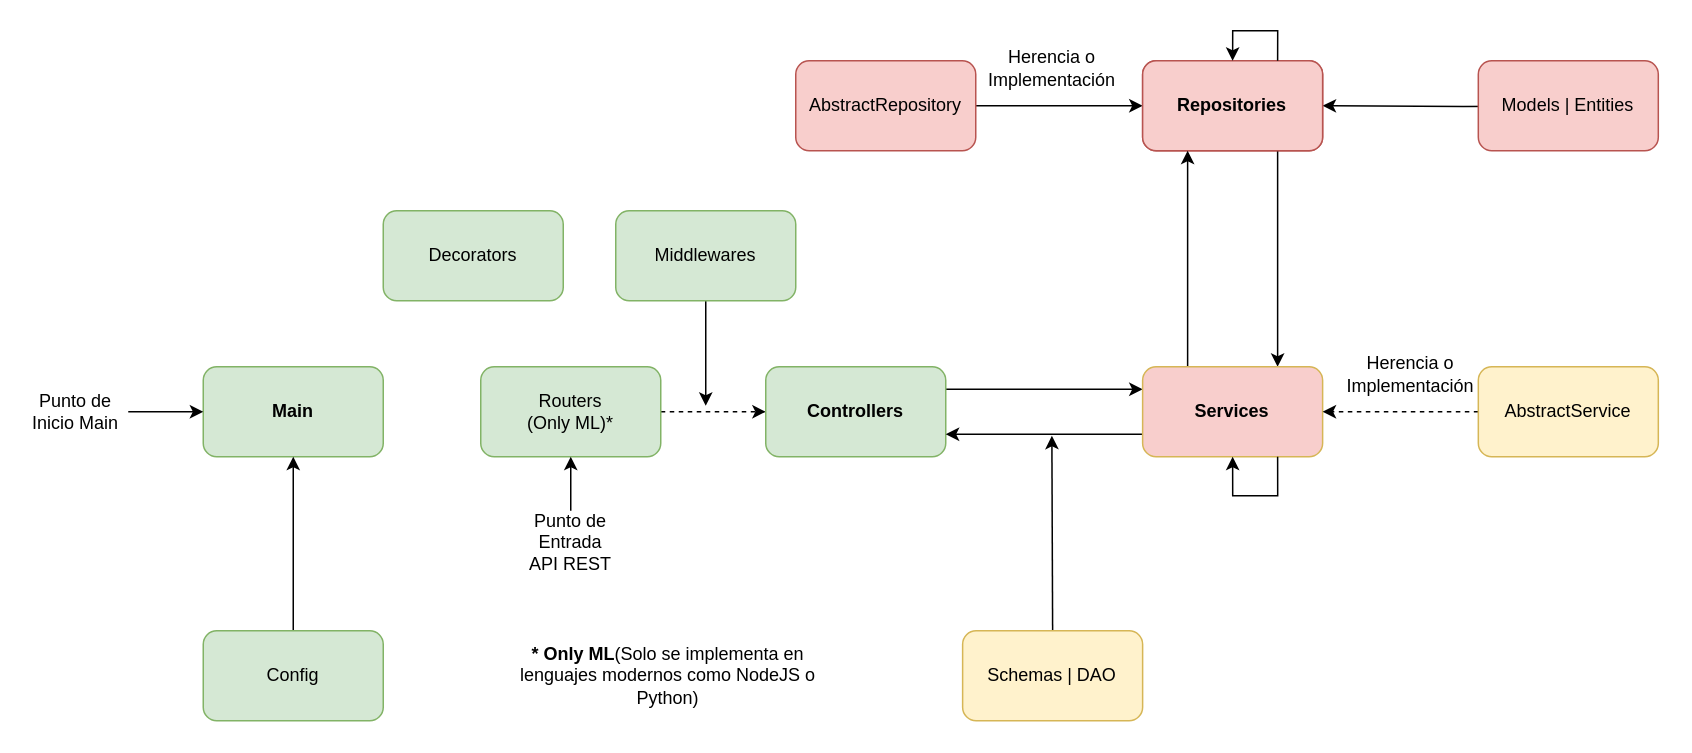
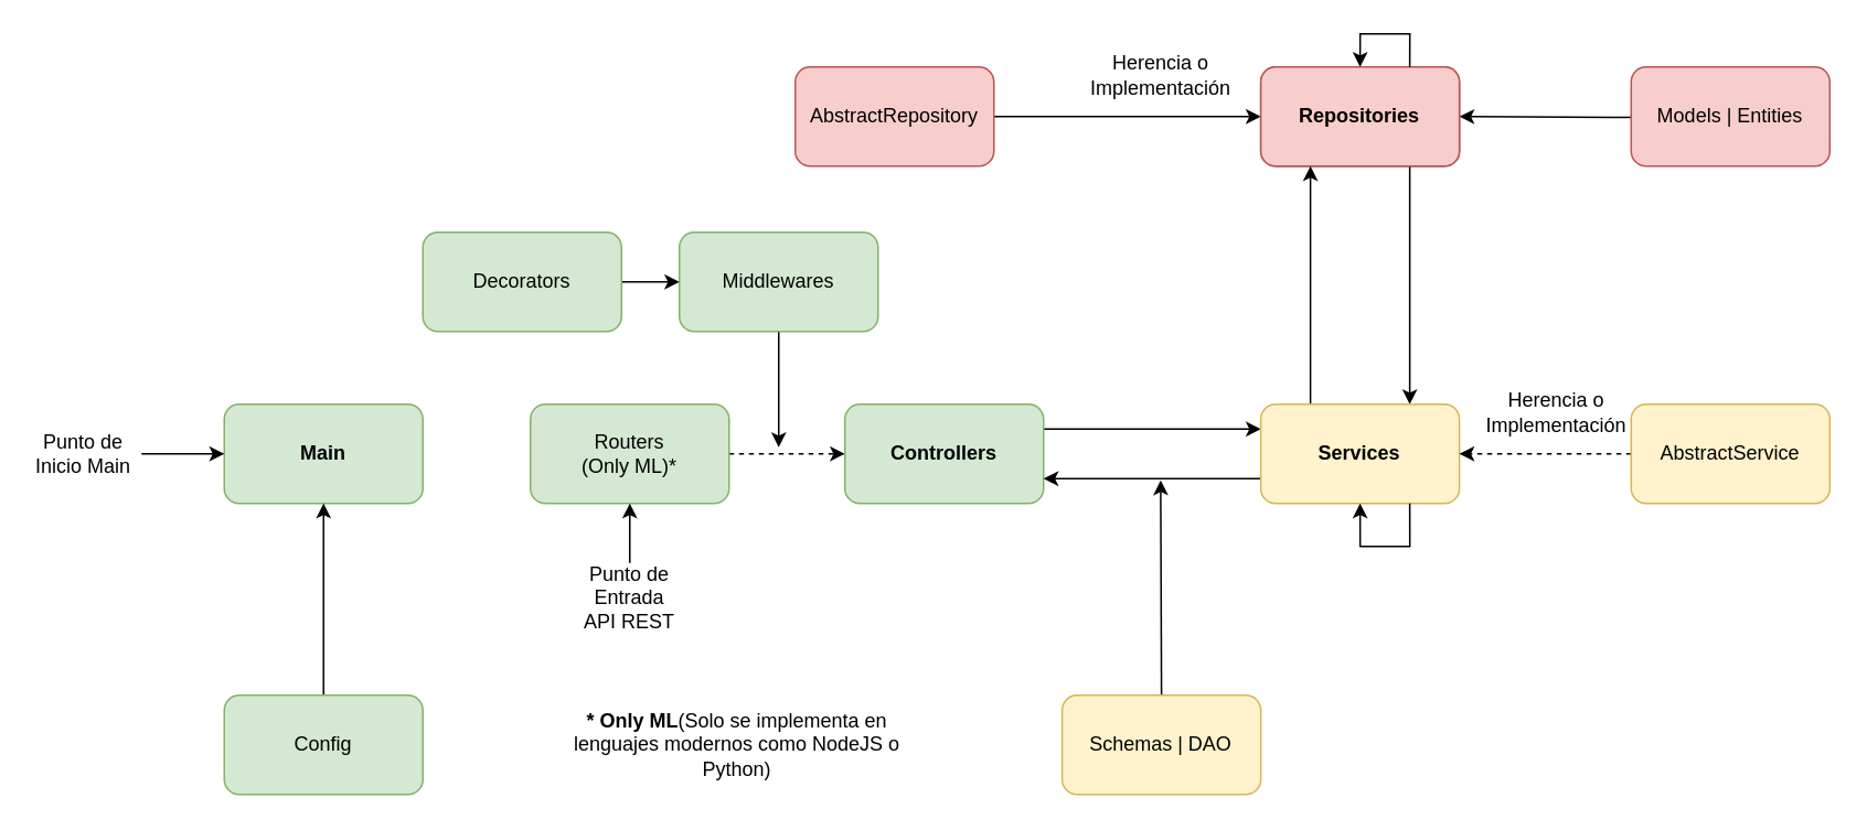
  <mxCell id="0" />
  <mxCell id="1" parent="0" />
  <mxCell id="2" value="&lt;b&gt;Main&lt;/b&gt;" style="rounded=1;whiteSpace=wrap;html=1;fillColor=#d5e8d4;strokeColor=#82b366;" parent="1" vertex="1"><mxGeometry x="135" y="244" width="120" height="60" as="geometry" /></mxCell>
  <mxCell id="3" value="" style="endArrow=classic;html=1;rounded=0;entryX=0;entryY=0.5;entryDx=0;entryDy=0;" parent="1" target="2" edge="1"><mxGeometry width="50" height="50" relative="1" as="geometry"><mxPoint x="85" y="274" as="sourcePoint" /><mxPoint x="495" y="264" as="targetPoint" /></mxGeometry></mxCell>
  <mxCell id="4" value="Punto de Inicio Main" style="text;html=1;strokeColor=none;fillColor=none;align=center;verticalAlign=middle;whiteSpace=wrap;rounded=0;" parent="1" vertex="1"><mxGeometry x="20" y="248.5" width="60" height="51" as="geometry" /></mxCell>
  <mxCell id="5" style="edgeStyle=orthogonalEdgeStyle;rounded=0;orthogonalLoop=1;jettySize=auto;html=1;exitX=0.5;exitY=0;exitDx=0;exitDy=0;entryX=0.5;entryY=1;entryDx=0;entryDy=0;" parent="1" source="6" target="2" edge="1"><mxGeometry relative="1" as="geometry" /></mxCell>
  <mxCell id="6" value="&lt;span&gt;Config&lt;/span&gt;" style="rounded=1;whiteSpace=wrap;html=1;fillColor=#d5e8d4;strokeColor=#82b366;fontStyle=0" parent="1" vertex="1"><mxGeometry x="135" y="420" width="120" height="60" as="geometry" /></mxCell>
  <mxCell id="7" style="edgeStyle=orthogonalEdgeStyle;rounded=0;orthogonalLoop=1;jettySize=auto;html=1;exitX=1;exitY=0.5;exitDx=0;exitDy=0;entryX=0;entryY=0.5;entryDx=0;entryDy=0;dashed=1;" parent="1" source="8" target="10" edge="1"><mxGeometry relative="1" as="geometry" /></mxCell>
  <mxCell id="8" value="&lt;span&gt;Routers&lt;br&gt;(Only ML)*&lt;br&gt;&lt;/span&gt;" style="rounded=1;whiteSpace=wrap;html=1;fillColor=#d5e8d4;strokeColor=#82b366;fontStyle=0" parent="1" vertex="1"><mxGeometry x="320" y="244" width="120" height="60" as="geometry" /></mxCell>
  <mxCell id="9" style="edgeStyle=orthogonalEdgeStyle;rounded=0;orthogonalLoop=1;jettySize=auto;html=1;exitX=1;exitY=0.25;exitDx=0;exitDy=0;entryX=0;entryY=0.25;entryDx=0;entryDy=0;fontColor=#000000;" parent="1" source="10" target="23" edge="1"><mxGeometry relative="1" as="geometry" /></mxCell>
  <mxCell id="10" value="&lt;b&gt;Controllers&lt;/b&gt;" style="rounded=1;whiteSpace=wrap;html=1;fillColor=#d5e8d4;strokeColor=#82b366;" parent="1" vertex="1"><mxGeometry x="510" y="244" width="120" height="60" as="geometry" /></mxCell>
  <mxCell id="11" style="edgeStyle=orthogonalEdgeStyle;rounded=0;orthogonalLoop=1;jettySize=auto;html=1;exitX=0.5;exitY=0;exitDx=0;exitDy=0;fontColor=#000000;" parent="1" source="12" edge="1"><mxGeometry relative="1" as="geometry"><mxPoint x="700.75" y="290" as="targetPoint" /></mxGeometry></mxCell>
  <mxCell id="12" value="&lt;span&gt;Schemas | DAO&lt;/span&gt;" style="rounded=1;whiteSpace=wrap;html=1;fillColor=#fff2cc;strokeColor=#d6b656;fontStyle=0" parent="1" vertex="1"><mxGeometry x="641.25" y="420" width="120" height="60" as="geometry" /></mxCell>
  <mxCell id="13" value="&lt;b&gt;Repositories&lt;/b&gt;" style="rounded=1;whiteSpace=wrap;html=1;fillColor=#f8cecc;strokeColor=#b85450;fontColor=#FF3333;" parent="1" vertex="1"><mxGeometry x="761.25" y="40" width="120" height="60" as="geometry" /></mxCell>
  <mxCell id="14" value="Herencia o Implementación" style="text;html=1;strokeColor=none;fillColor=none;align=center;verticalAlign=middle;whiteSpace=wrap;rounded=0;" parent="1" vertex="1"><mxGeometry x="671.25" y="30" width="60" height="30" as="geometry" /></mxCell>
  <mxCell id="15" style="edgeStyle=orthogonalEdgeStyle;rounded=0;orthogonalLoop=1;jettySize=auto;html=1;exitX=0;exitY=0.5;exitDx=0;exitDy=0;entryX=1;entryY=0.5;entryDx=0;entryDy=0;" parent="1" target="13" edge="1"><mxGeometry relative="1" as="geometry"><mxPoint x="1068.75" y="70" as="sourcePoint" /></mxGeometry></mxCell>
  <mxCell id="16" value="&lt;font&gt;Models | Entities&lt;/font&gt;" style="rounded=1;whiteSpace=wrap;html=1;fillColor=#f8cecc;strokeColor=#b85450;fontColor=#000000;" parent="1" vertex="1"><mxGeometry x="985.04" y="40" width="120" height="60" as="geometry" /></mxCell>
  <mxCell id="17" style="edgeStyle=orthogonalEdgeStyle;rounded=0;orthogonalLoop=1;jettySize=auto;html=1;exitX=1;exitY=0.5;exitDx=0;exitDy=0;entryX=0;entryY=0.5;entryDx=0;entryDy=0;fontColor=#000000;" parent="1" source="18" target="20" edge="1"><mxGeometry relative="1" as="geometry" /></mxCell>
- <mxCell id="18" value="AbstractRepository" style="rounded=1;whiteSpace=wrap;html=1;fillColor=#f8cecc;strokeColor=#b85450;fontColor=#000000;" parent="1" vertex="1"><mxGeometry x="530" y="40" width="120" height="60" as="geometry" /></mxCell>
+ <mxCell id="18" value="AbstractRepository" style="rounded=1;whiteSpace=wrap;html=1;fillColor=#f8cecc;strokeColor=#b85450;fontColor=#000000;" parent="1" vertex="1"><mxGeometry x="480" y="40" width="120" height="60" as="geometry" /></mxCell>
  <mxCell id="19" style="edgeStyle=orthogonalEdgeStyle;rounded=0;orthogonalLoop=1;jettySize=auto;html=1;exitX=0.75;exitY=1;exitDx=0;exitDy=0;entryX=0.75;entryY=0;entryDx=0;entryDy=0;fontColor=#000000;" parent="1" source="20" target="23" edge="1"><mxGeometry relative="1" as="geometry" /></mxCell>
  <mxCell id="20" value="&lt;b&gt;Repositories&lt;/b&gt;" style="rounded=1;whiteSpace=wrap;html=1;fillColor=#f8cecc;strokeColor=#b85450;fontColor=#000000;" parent="1" vertex="1"><mxGeometry x="761.25" y="40" width="120" height="60" as="geometry" /></mxCell>
  <mxCell id="21" style="edgeStyle=orthogonalEdgeStyle;rounded=0;orthogonalLoop=1;jettySize=auto;html=1;exitX=0.25;exitY=0;exitDx=0;exitDy=0;entryX=0.25;entryY=1;entryDx=0;entryDy=0;fontColor=#000000;" parent="1" source="23" target="20" edge="1"><mxGeometry relative="1" as="geometry" /></mxCell>
  <mxCell id="22" style="edgeStyle=orthogonalEdgeStyle;rounded=0;orthogonalLoop=1;jettySize=auto;html=1;exitX=0;exitY=0.75;exitDx=0;exitDy=0;entryX=1;entryY=0.75;entryDx=0;entryDy=0;fontColor=#000000;" parent="1" source="23" target="10" edge="1"><mxGeometry relative="1" as="geometry" /></mxCell>
- <mxCell id="23" value="&lt;b&gt;Services&lt;/b&gt;" style="rounded=1;whiteSpace=wrap;html=1;fillColor=#f8cecc;strokeColor=#d6b656;" parent="1" vertex="1"><mxGeometry x="761.25" y="244" width="120" height="60" as="geometry" /></mxCell>
+ <mxCell id="23" value="&lt;b&gt;Services&lt;/b&gt;" style="rounded=1;whiteSpace=wrap;html=1;fillColor=#fff2cc;strokeColor=#d6b656;" parent="1" vertex="1"><mxGeometry x="761.25" y="244" width="120" height="60" as="geometry" /></mxCell>
  <mxCell id="24" value="" style="endArrow=classic;html=1;rounded=0;entryX=0.5;entryY=1;entryDx=0;entryDy=0;" parent="1" target="8" edge="1"><mxGeometry width="50" height="50" relative="1" as="geometry"><mxPoint x="380" y="340" as="sourcePoint" /><mxPoint x="580" y="300" as="targetPoint" /></mxGeometry></mxCell>
  <mxCell id="25" value="Punto de Entrada&lt;br&gt;API REST" style="text;html=1;strokeColor=none;fillColor=none;align=center;verticalAlign=middle;whiteSpace=wrap;rounded=0;" parent="1" vertex="1"><mxGeometry x="350" y="340" width="60" height="41" as="geometry" /></mxCell>
  <mxCell id="26" value="&lt;b&gt;* Only ML&lt;/b&gt;(Solo se implementa en lenguajes modernos como NodeJS o Python)" style="text;html=1;strokeColor=none;fillColor=none;align=center;verticalAlign=middle;whiteSpace=wrap;rounded=0;" parent="1" vertex="1"><mxGeometry x="335" y="425" width="220" height="50" as="geometry" /></mxCell>
  <mxCell id="27" style="edgeStyle=orthogonalEdgeStyle;rounded=0;orthogonalLoop=1;jettySize=auto;html=1;exitX=0;exitY=0.5;exitDx=0;exitDy=0;entryX=1;entryY=0.5;entryDx=0;entryDy=0;dashed=1;" parent="1" source="28" target="23" edge="1"><mxGeometry relative="1" as="geometry" /></mxCell>
  <mxCell id="28" value="AbstractService" style="rounded=1;whiteSpace=wrap;html=1;fillColor=#fff2cc;strokeColor=#d6b656;" parent="1" vertex="1"><mxGeometry x="985.05" y="244" width="120" height="60" as="geometry" /></mxCell>
  <mxCell id="29" value="Herencia o Implementación" style="text;html=1;strokeColor=none;fillColor=none;align=center;verticalAlign=middle;whiteSpace=wrap;rounded=0;" parent="1" vertex="1"><mxGeometry x="910" y="234" width="60" height="30" as="geometry" /></mxCell>
  <mxCell id="30" style="edgeStyle=orthogonalEdgeStyle;rounded=0;orthogonalLoop=1;jettySize=auto;html=1;exitX=0.75;exitY=1;exitDx=0;exitDy=0;entryX=0.5;entryY=1;entryDx=0;entryDy=0;" parent="1" source="23" target="23" edge="1"><mxGeometry relative="1" as="geometry"><Array as="points"><mxPoint x="851" y="330" /><mxPoint x="821" y="330" /></Array></mxGeometry></mxCell>
  <mxCell id="31" style="edgeStyle=orthogonalEdgeStyle;rounded=0;orthogonalLoop=1;jettySize=auto;html=1;exitX=0.75;exitY=0;exitDx=0;exitDy=0;entryX=0.5;entryY=0;entryDx=0;entryDy=0;" parent="1" source="20" target="20" edge="1"><mxGeometry relative="1" as="geometry"><Array as="points"><mxPoint x="851" y="20" /><mxPoint x="821" y="20" /></Array></mxGeometry></mxCell>
  <mxCell id="32" style="edgeStyle=orthogonalEdgeStyle;rounded=0;orthogonalLoop=1;jettySize=auto;html=1;exitX=0.5;exitY=1;exitDx=0;exitDy=0;" edge="1" parent="1" source="33"><mxGeometry relative="1" as="geometry"><mxPoint x="470" y="270" as="targetPoint" /></mxGeometry></mxCell>
  <mxCell id="33" value="Middlewares" style="rounded=1;whiteSpace=wrap;html=1;fillColor=#d5e8d4;strokeColor=#82b366;" vertex="1" parent="1"><mxGeometry x="410" y="140" width="120" height="60" as="geometry" /></mxCell>
+ <mxCell id="34" style="edgeStyle=orthogonalEdgeStyle;rounded=0;orthogonalLoop=1;jettySize=auto;html=1;exitX=1;exitY=0.5;exitDx=0;exitDy=0;entryX=0;entryY=0.5;entryDx=0;entryDy=0;" edge="1" parent="1" source="35" target="33"><mxGeometry relative="1" as="geometry" /></mxCell>
  <mxCell id="35" value="Decorators" style="rounded=1;whiteSpace=wrap;html=1;fillColor=#d5e8d4;strokeColor=#82b366;" vertex="1" parent="1"><mxGeometry x="255" y="140" width="120" height="60" as="geometry" /></mxCell>
